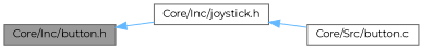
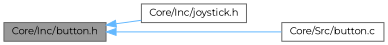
  digraph {
    fontname=Montserrat
    rankdir=LR
    node [color=grey40 fillcolor=white fontname=Montserrat fontsize=10 shape=box style=filled]
    edge [color=steelblue1 dir=back fontname=Montserrat fontsize=10 labelfontname=Helvetica labelfontsize=10 style=solid]
    n1 [color=gray40 fillcolor=grey60 fontcolor=black height=0.2 label="Core/Inc/button.h" width=0.4]
    n2 [height=0.2 label="Core/Inc/joystick.h" width=0.4]
    n3 [height=0.2 label="Core/Src/button.c" width=0.4]
    n1 -> n2
-   n2 -> n3
+   n1 -> n3
  }
